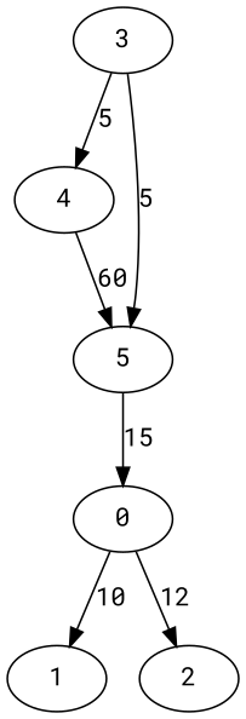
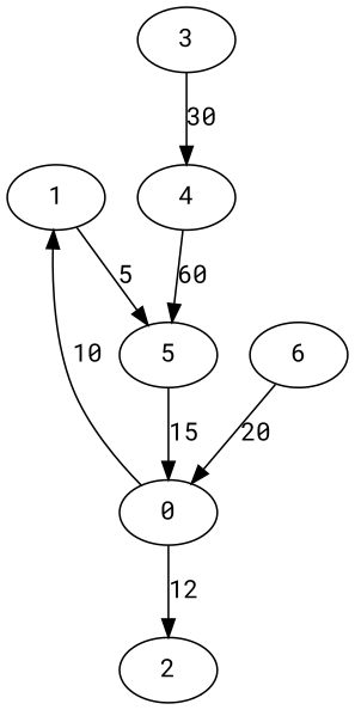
  digraph {
    fontname="Roboto Mono"
    splines=TRUE
    node [fontname="Roboto Mono"]
    edge [fontname="Roboto Mono"]
    n1 [label=1]
    0
    2
+   6
    4
    5
    3
    subgraph sub_1 {
      rank=same
      n1
    }
    0 -> n1 [label=10]
    0 -> 2 [label=12]
+   6 -> 0 [label=20]
    4 -> 5 [label=60]
    5 -> 0 [label=15]
-   3 -> 4 [label=5]
-   3 -> 5 [label=5]
+   3 -> 4 [label=30]
+   n1 -> 5 [label=5]
  }
